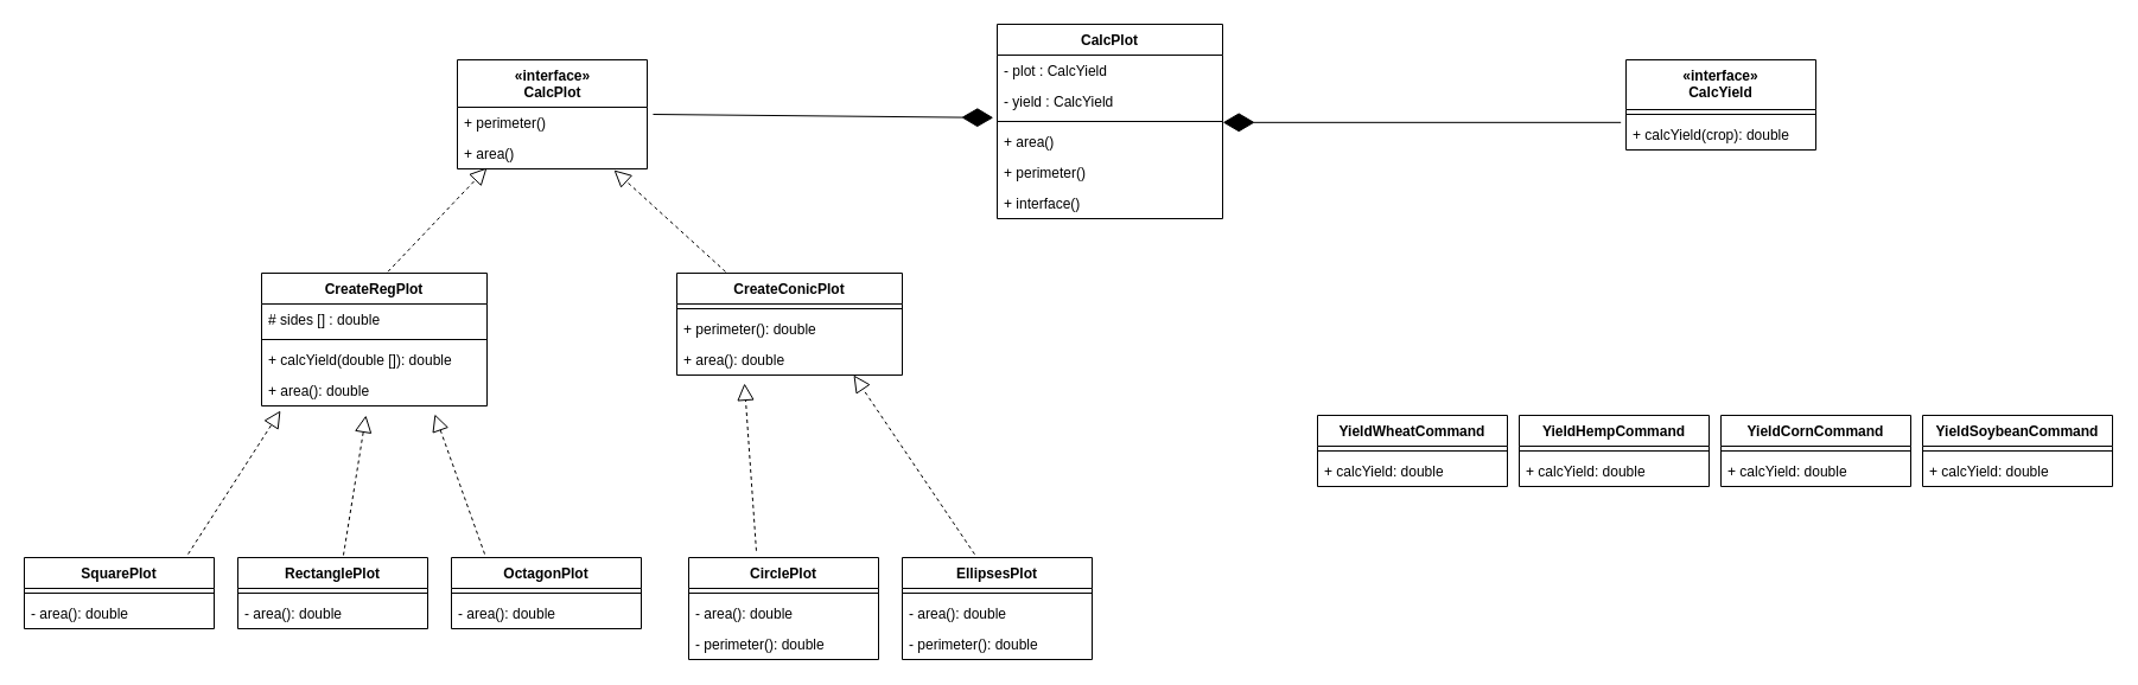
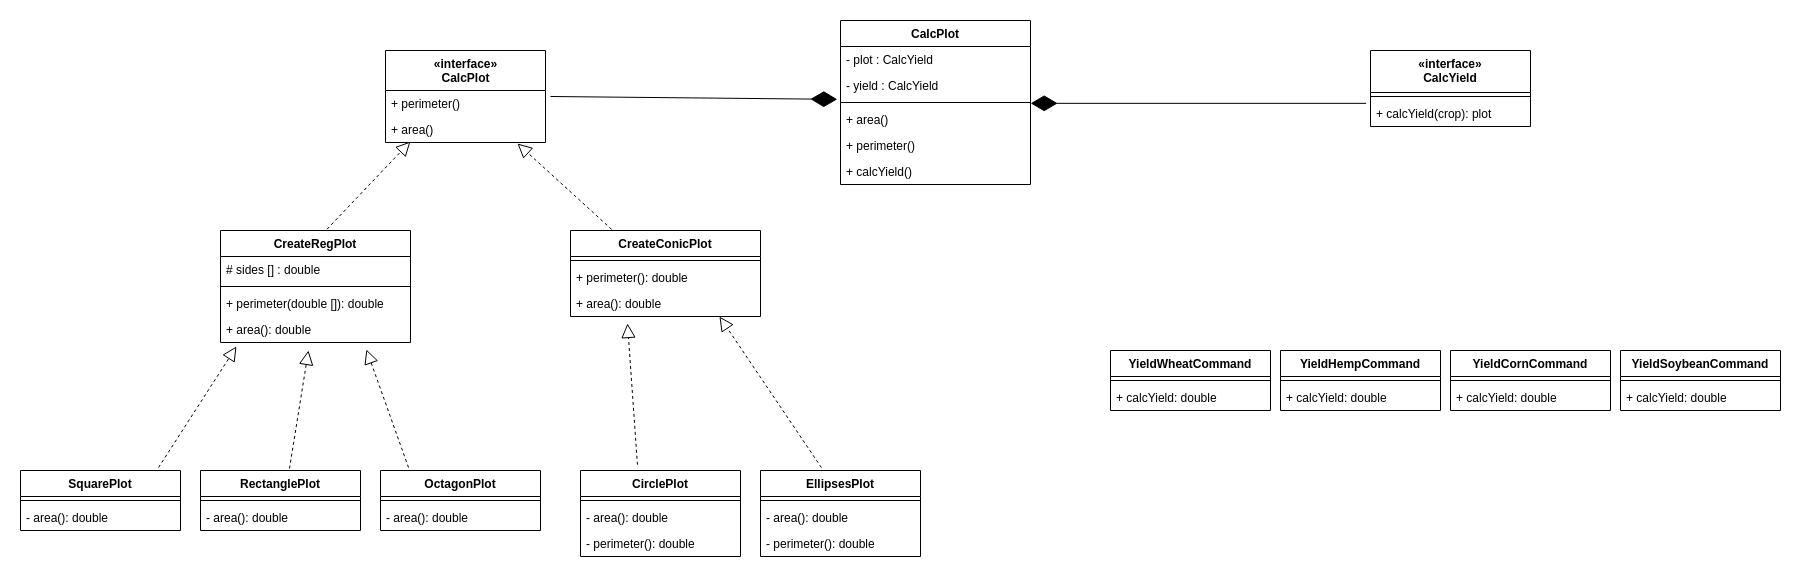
  <mxCell id="0" />
  <mxCell id="1" parent="0" />
  <mxCell id="2" value="«interface»&lt;br&gt;&lt;b&gt;CalcPlot&lt;/b&gt;" style="swimlane;fontStyle=1;align=center;verticalAlign=top;childLayout=stackLayout;horizontal=1;startSize=40;horizontalStack=0;resizeParent=1;resizeParentMax=0;resizeLast=0;collapsible=1;marginBottom=0;html=1;collapsible=1;swimlaneLine=1;" vertex="1" parent="1"><mxGeometry x="385" y="50" width="160" height="92" as="geometry" /></mxCell>
  <mxCell id="3" value="+ perimeter()" style="text;strokeColor=none;fillColor=none;align=left;verticalAlign=top;spacingLeft=4;spacingRight=4;overflow=hidden;rotatable=0;points=[[0,0.5],[1,0.5]];portConstraint=eastwest;" vertex="1" parent="2"><mxGeometry y="40" width="160" height="26" as="geometry" /></mxCell>
  <mxCell id="4" value="+ area()" style="text;strokeColor=none;fillColor=none;align=left;verticalAlign=top;spacingLeft=4;spacingRight=4;overflow=hidden;rotatable=0;points=[[0,0.5],[1,0.5]];portConstraint=eastwest;" vertex="1" parent="2"><mxGeometry y="66" width="160" height="26" as="geometry" /></mxCell>
  <mxCell id="5" value="CreateRegPlot" style="swimlane;fontStyle=1;align=center;verticalAlign=top;childLayout=stackLayout;horizontal=1;startSize=26;horizontalStack=0;resizeParent=1;resizeParentMax=0;resizeLast=0;collapsible=1;marginBottom=0;" vertex="1" parent="1"><mxGeometry x="220" y="230" width="190" height="112" as="geometry" /></mxCell>
  <mxCell id="6" value="# sides [] : double" style="text;strokeColor=none;fillColor=none;align=left;verticalAlign=top;spacingLeft=4;spacingRight=4;overflow=hidden;rotatable=0;points=[[0,0.5],[1,0.5]];portConstraint=eastwest;" vertex="1" parent="5"><mxGeometry y="26" width="190" height="26" as="geometry" /></mxCell>
  <mxCell id="7" value="" style="line;strokeWidth=1;fillColor=none;align=left;verticalAlign=middle;spacingTop=-1;spacingLeft=3;spacingRight=3;rotatable=0;labelPosition=right;points=[];portConstraint=eastwest;" vertex="1" parent="5"><mxGeometry y="52" width="190" height="8" as="geometry" /></mxCell>
- <mxCell id="8" value="+ calcYield(double []): double" style="text;strokeColor=none;fillColor=none;align=left;verticalAlign=top;spacingLeft=4;spacingRight=4;overflow=hidden;rotatable=0;points=[[0,0.5],[1,0.5]];portConstraint=eastwest;" vertex="1" parent="5"><mxGeometry y="60" width="190" height="26" as="geometry" /></mxCell>
+ <mxCell id="8" value="+ perimeter(double []): double" style="text;strokeColor=none;fillColor=none;align=left;verticalAlign=top;spacingLeft=4;spacingRight=4;overflow=hidden;rotatable=0;points=[[0,0.5],[1,0.5]];portConstraint=eastwest;" vertex="1" parent="5"><mxGeometry y="60" width="190" height="26" as="geometry" /></mxCell>
  <mxCell id="9" value="+ area(): double" style="text;strokeColor=none;fillColor=none;align=left;verticalAlign=top;spacingLeft=4;spacingRight=4;overflow=hidden;rotatable=0;points=[[0,0.5],[1,0.5]];portConstraint=eastwest;" vertex="1" parent="5"><mxGeometry y="86" width="190" height="26" as="geometry" /></mxCell>
  <mxCell id="10" value="«interface»&#10;CalcYield" style="swimlane;fontStyle=1;align=center;verticalAlign=top;childLayout=stackLayout;horizontal=1;startSize=42;horizontalStack=0;resizeParent=1;resizeParentMax=0;resizeLast=0;collapsible=1;marginBottom=0;" vertex="1" parent="1"><mxGeometry x="1370" y="50" width="160" height="76" as="geometry" /></mxCell>
  <mxCell id="11" value="" style="line;strokeWidth=1;fillColor=none;align=left;verticalAlign=middle;spacingTop=-1;spacingLeft=3;spacingRight=3;rotatable=0;labelPosition=right;points=[];portConstraint=eastwest;" vertex="1" parent="10"><mxGeometry y="42" width="160" height="8" as="geometry" /></mxCell>
- <mxCell id="12" value="+ calcYield(crop): double" style="text;strokeColor=none;fillColor=none;align=left;verticalAlign=top;spacingLeft=4;spacingRight=4;overflow=hidden;rotatable=0;points=[[0,0.5],[1,0.5]];portConstraint=eastwest;" vertex="1" parent="10"><mxGeometry y="50" width="160" height="26" as="geometry" /></mxCell>
+ <mxCell id="12" value="+ calcYield(crop): plot" style="text;strokeColor=none;fillColor=none;align=left;verticalAlign=top;spacingLeft=4;spacingRight=4;overflow=hidden;rotatable=0;points=[[0,0.5],[1,0.5]];portConstraint=eastwest;" vertex="1" parent="10"><mxGeometry y="50" width="160" height="26" as="geometry" /></mxCell>
  <mxCell id="13" value="" style="endArrow=block;dashed=1;endFill=0;endSize=12;html=1;exitX=0.561;exitY=-0.012;exitDx=0;exitDy=0;exitPerimeter=0;entryX=0.156;entryY=0.962;entryDx=0;entryDy=0;entryPerimeter=0;" edge="1" parent="1" source="5" target="4"><mxGeometry width="160" relative="1" as="geometry"><mxPoint x="595" y="186" as="sourcePoint" /><mxPoint x="260" y="147" as="targetPoint" /></mxGeometry></mxCell>
  <mxCell id="14" value="SquarePlot" style="swimlane;fontStyle=1;align=center;verticalAlign=top;childLayout=stackLayout;horizontal=1;startSize=26;horizontalStack=0;resizeParent=1;resizeParentMax=0;resizeLast=0;collapsible=1;marginBottom=0;" vertex="1" parent="1"><mxGeometry x="20" y="470" width="160" height="60" as="geometry" /></mxCell>
  <mxCell id="15" value="" style="line;strokeWidth=1;fillColor=none;align=left;verticalAlign=middle;spacingTop=-1;spacingLeft=3;spacingRight=3;rotatable=0;labelPosition=right;points=[];portConstraint=eastwest;" vertex="1" parent="14"><mxGeometry y="26" width="160" height="8" as="geometry" /></mxCell>
  <mxCell id="16" value="- area(): double" style="text;strokeColor=none;fillColor=none;align=left;verticalAlign=top;spacingLeft=4;spacingRight=4;overflow=hidden;rotatable=0;points=[[0,0.5],[1,0.5]];portConstraint=eastwest;" vertex="1" parent="14"><mxGeometry y="34" width="160" height="26" as="geometry" /></mxCell>
  <mxCell id="17" value="RectanglePlot" style="swimlane;fontStyle=1;align=center;verticalAlign=top;childLayout=stackLayout;horizontal=1;startSize=26;horizontalStack=0;resizeParent=1;resizeParentMax=0;resizeLast=0;collapsible=1;marginBottom=0;" vertex="1" parent="1"><mxGeometry x="200" y="470" width="160" height="60" as="geometry" /></mxCell>
  <mxCell id="18" value="" style="line;strokeWidth=1;fillColor=none;align=left;verticalAlign=middle;spacingTop=-1;spacingLeft=3;spacingRight=3;rotatable=0;labelPosition=right;points=[];portConstraint=eastwest;" vertex="1" parent="17"><mxGeometry y="26" width="160" height="8" as="geometry" /></mxCell>
  <mxCell id="19" value="- area(): double" style="text;strokeColor=none;fillColor=none;align=left;verticalAlign=top;spacingLeft=4;spacingRight=4;overflow=hidden;rotatable=0;points=[[0,0.5],[1,0.5]];portConstraint=eastwest;" vertex="1" parent="17"><mxGeometry y="34" width="160" height="26" as="geometry" /></mxCell>
  <mxCell id="20" value="CirclePlot" style="swimlane;fontStyle=1;align=center;verticalAlign=top;childLayout=stackLayout;horizontal=1;startSize=26;horizontalStack=0;resizeParent=1;resizeParentMax=0;resizeLast=0;collapsible=1;marginBottom=0;" vertex="1" parent="1"><mxGeometry x="580" y="470" width="160" height="86" as="geometry" /></mxCell>
  <mxCell id="21" value="" style="line;strokeWidth=1;fillColor=none;align=left;verticalAlign=middle;spacingTop=-1;spacingLeft=3;spacingRight=3;rotatable=0;labelPosition=right;points=[];portConstraint=eastwest;" vertex="1" parent="20"><mxGeometry y="26" width="160" height="8" as="geometry" /></mxCell>
  <mxCell id="22" value="- area(): double" style="text;strokeColor=none;fillColor=none;align=left;verticalAlign=top;spacingLeft=4;spacingRight=4;overflow=hidden;rotatable=0;points=[[0,0.5],[1,0.5]];portConstraint=eastwest;" vertex="1" parent="20"><mxGeometry y="34" width="160" height="26" as="geometry" /></mxCell>
  <mxCell id="23" value="- perimeter(): double" style="text;strokeColor=none;fillColor=none;align=left;verticalAlign=top;spacingLeft=4;spacingRight=4;overflow=hidden;rotatable=0;points=[[0,0.5],[1,0.5]];portConstraint=eastwest;" vertex="1" parent="20"><mxGeometry y="60" width="160" height="26" as="geometry" /></mxCell>
  <mxCell id="24" value="EllipsesPlot" style="swimlane;fontStyle=1;align=center;verticalAlign=top;childLayout=stackLayout;horizontal=1;startSize=26;horizontalStack=0;resizeParent=1;resizeParentMax=0;resizeLast=0;collapsible=1;marginBottom=0;" vertex="1" parent="1"><mxGeometry x="760" y="470" width="160" height="86" as="geometry" /></mxCell>
  <mxCell id="25" value="" style="line;strokeWidth=1;fillColor=none;align=left;verticalAlign=middle;spacingTop=-1;spacingLeft=3;spacingRight=3;rotatable=0;labelPosition=right;points=[];portConstraint=eastwest;" vertex="1" parent="24"><mxGeometry y="26" width="160" height="8" as="geometry" /></mxCell>
  <mxCell id="26" value="- area(): double" style="text;strokeColor=none;fillColor=none;align=left;verticalAlign=top;spacingLeft=4;spacingRight=4;overflow=hidden;rotatable=0;points=[[0,0.5],[1,0.5]];portConstraint=eastwest;" vertex="1" parent="24"><mxGeometry y="34" width="160" height="26" as="geometry" /></mxCell>
  <mxCell id="27" value="- perimeter(): double" style="text;strokeColor=none;fillColor=none;align=left;verticalAlign=top;spacingLeft=4;spacingRight=4;overflow=hidden;rotatable=0;points=[[0,0.5],[1,0.5]];portConstraint=eastwest;" vertex="1" parent="24"><mxGeometry y="60" width="160" height="26" as="geometry" /></mxCell>
  <mxCell id="28" value="OctagonPlot" style="swimlane;fontStyle=1;align=center;verticalAlign=top;childLayout=stackLayout;horizontal=1;startSize=26;horizontalStack=0;resizeParent=1;resizeParentMax=0;resizeLast=0;collapsible=1;marginBottom=0;" vertex="1" parent="1"><mxGeometry x="380" y="470" width="160" height="60" as="geometry" /></mxCell>
  <mxCell id="29" value="" style="line;strokeWidth=1;fillColor=none;align=left;verticalAlign=middle;spacingTop=-1;spacingLeft=3;spacingRight=3;rotatable=0;labelPosition=right;points=[];portConstraint=eastwest;" vertex="1" parent="28"><mxGeometry y="26" width="160" height="8" as="geometry" /></mxCell>
  <mxCell id="30" value="- area(): double" style="text;strokeColor=none;fillColor=none;align=left;verticalAlign=top;spacingLeft=4;spacingRight=4;overflow=hidden;rotatable=0;points=[[0,0.5],[1,0.5]];portConstraint=eastwest;" vertex="1" parent="28"><mxGeometry y="34" width="160" height="26" as="geometry" /></mxCell>
  <mxCell id="31" value="CreateConicPlot" style="swimlane;fontStyle=1;align=center;verticalAlign=top;childLayout=stackLayout;horizontal=1;startSize=26;horizontalStack=0;resizeParent=1;resizeParentMax=0;resizeLast=0;collapsible=1;marginBottom=0;" vertex="1" parent="1"><mxGeometry x="570" y="230" width="190" height="86" as="geometry" /></mxCell>
  <mxCell id="32" value="" style="line;strokeWidth=1;fillColor=none;align=left;verticalAlign=middle;spacingTop=-1;spacingLeft=3;spacingRight=3;rotatable=0;labelPosition=right;points=[];portConstraint=eastwest;" vertex="1" parent="31"><mxGeometry y="26" width="190" height="8" as="geometry" /></mxCell>
  <mxCell id="33" value="+ perimeter(): double" style="text;strokeColor=none;fillColor=none;align=left;verticalAlign=top;spacingLeft=4;spacingRight=4;overflow=hidden;rotatable=0;points=[[0,0.5],[1,0.5]];portConstraint=eastwest;" vertex="1" parent="31"><mxGeometry y="34" width="190" height="26" as="geometry" /></mxCell>
  <mxCell id="34" value="+ area(): double" style="text;strokeColor=none;fillColor=none;align=left;verticalAlign=top;spacingLeft=4;spacingRight=4;overflow=hidden;rotatable=0;points=[[0,0.5],[1,0.5]];portConstraint=eastwest;" vertex="1" parent="31"><mxGeometry y="60" width="190" height="26" as="geometry" /></mxCell>
  <mxCell id="35" value="" style="endArrow=block;dashed=1;endFill=0;endSize=12;html=1;exitX=0.216;exitY=-0.014;exitDx=0;exitDy=0;exitPerimeter=0;entryX=0.825;entryY=1.038;entryDx=0;entryDy=0;entryPerimeter=0;" edge="1" parent="1" source="31" target="4"><mxGeometry width="160" relative="1" as="geometry"><mxPoint x="336.59" y="238.344" as="sourcePoint" /><mxPoint x="680" y="140" as="targetPoint" /></mxGeometry></mxCell>
  <mxCell id="36" value="" style="endArrow=block;dashed=1;endFill=0;endSize=12;html=1;exitX=0.863;exitY=-0.05;exitDx=0;exitDy=0;exitPerimeter=0;entryX=0.084;entryY=1.154;entryDx=0;entryDy=0;entryPerimeter=0;" edge="1" parent="1" source="14" target="9"><mxGeometry width="160" relative="1" as="geometry"><mxPoint x="96.59" y="455.344" as="sourcePoint" /><mxPoint x="179.96" y="368.012" as="targetPoint" /></mxGeometry></mxCell>
  <mxCell id="37" value="" style="endArrow=block;dashed=1;endFill=0;endSize=12;html=1;exitX=0.556;exitY=-0.033;exitDx=0;exitDy=0;exitPerimeter=0;entryX=0.463;entryY=1.308;entryDx=0;entryDy=0;entryPerimeter=0;" edge="1" parent="1" source="17" target="9"><mxGeometry width="160" relative="1" as="geometry"><mxPoint x="168.08" y="477" as="sourcePoint" /><mxPoint x="245.96" y="382.004" as="targetPoint" /></mxGeometry></mxCell>
  <mxCell id="38" value="" style="endArrow=block;dashed=1;endFill=0;endSize=12;html=1;exitX=0.175;exitY=-0.05;exitDx=0;exitDy=0;exitPerimeter=0;entryX=0.768;entryY=1.269;entryDx=0;entryDy=0;entryPerimeter=0;" edge="1" parent="1" source="28" target="9"><mxGeometry width="160" relative="1" as="geometry"><mxPoint x="318.96" y="478.02" as="sourcePoint" /><mxPoint x="317.97" y="386.008" as="targetPoint" /></mxGeometry></mxCell>
  <mxCell id="39" value="" style="endArrow=block;dashed=1;endFill=0;endSize=12;html=1;exitX=0.356;exitY=-0.067;exitDx=0;exitDy=0;exitPerimeter=0;entryX=0.3;entryY=1.269;entryDx=0;entryDy=0;entryPerimeter=0;" edge="1" parent="1" source="20" target="34"><mxGeometry width="160" relative="1" as="geometry"><mxPoint x="458" y="477" as="sourcePoint" /><mxPoint x="375.92" y="384.994" as="targetPoint" /></mxGeometry></mxCell>
  <mxCell id="40" value="" style="endArrow=block;dashed=1;endFill=0;endSize=12;html=1;exitX=0.381;exitY=-0.033;exitDx=0;exitDy=0;exitPerimeter=0;entryX=0.784;entryY=1;entryDx=0;entryDy=0;entryPerimeter=0;" edge="1" parent="1" source="24" target="34"><mxGeometry width="160" relative="1" as="geometry"><mxPoint x="706.96" y="475.98" as="sourcePoint" /><mxPoint x="637" y="358.994" as="targetPoint" /></mxGeometry></mxCell>
  <mxCell id="41" value="YieldSoybeanCommand" style="swimlane;fontStyle=1;align=center;verticalAlign=top;childLayout=stackLayout;horizontal=1;startSize=26;horizontalStack=0;resizeParent=1;resizeParentMax=0;resizeLast=0;collapsible=1;marginBottom=0;" vertex="1" parent="1"><mxGeometry x="1620" y="350" width="160" height="60" as="geometry" /></mxCell>
  <mxCell id="42" value="" style="line;strokeWidth=1;fillColor=none;align=left;verticalAlign=middle;spacingTop=-1;spacingLeft=3;spacingRight=3;rotatable=0;labelPosition=right;points=[];portConstraint=eastwest;" vertex="1" parent="41"><mxGeometry y="26" width="160" height="8" as="geometry" /></mxCell>
  <mxCell id="43" value="+ calcYield: double" style="text;strokeColor=none;fillColor=none;align=left;verticalAlign=top;spacingLeft=4;spacingRight=4;overflow=hidden;rotatable=0;points=[[0,0.5],[1,0.5]];portConstraint=eastwest;" vertex="1" parent="41"><mxGeometry y="34" width="160" height="26" as="geometry" /></mxCell>
  <mxCell id="44" value="YieldCornCommand" style="swimlane;fontStyle=1;align=center;verticalAlign=top;childLayout=stackLayout;horizontal=1;startSize=26;horizontalStack=0;resizeParent=1;resizeParentMax=0;resizeLast=0;collapsible=1;marginBottom=0;" vertex="1" parent="1"><mxGeometry x="1450" y="350" width="160" height="60" as="geometry" /></mxCell>
  <mxCell id="45" value="" style="line;strokeWidth=1;fillColor=none;align=left;verticalAlign=middle;spacingTop=-1;spacingLeft=3;spacingRight=3;rotatable=0;labelPosition=right;points=[];portConstraint=eastwest;" vertex="1" parent="44"><mxGeometry y="26" width="160" height="8" as="geometry" /></mxCell>
  <mxCell id="46" value="+ calcYield: double" style="text;strokeColor=none;fillColor=none;align=left;verticalAlign=top;spacingLeft=4;spacingRight=4;overflow=hidden;rotatable=0;points=[[0,0.5],[1,0.5]];portConstraint=eastwest;" vertex="1" parent="44"><mxGeometry y="34" width="160" height="26" as="geometry" /></mxCell>
  <mxCell id="47" value="YieldHempCommand" style="swimlane;fontStyle=1;align=center;verticalAlign=top;childLayout=stackLayout;horizontal=1;startSize=26;horizontalStack=0;resizeParent=1;resizeParentMax=0;resizeLast=0;collapsible=1;marginBottom=0;" vertex="1" parent="1"><mxGeometry x="1280" y="350" width="160" height="60" as="geometry" /></mxCell>
  <mxCell id="48" value="" style="line;strokeWidth=1;fillColor=none;align=left;verticalAlign=middle;spacingTop=-1;spacingLeft=3;spacingRight=3;rotatable=0;labelPosition=right;points=[];portConstraint=eastwest;" vertex="1" parent="47"><mxGeometry y="26" width="160" height="8" as="geometry" /></mxCell>
  <mxCell id="49" value="+ calcYield: double" style="text;strokeColor=none;fillColor=none;align=left;verticalAlign=top;spacingLeft=4;spacingRight=4;overflow=hidden;rotatable=0;points=[[0,0.5],[1,0.5]];portConstraint=eastwest;" vertex="1" parent="47"><mxGeometry y="34" width="160" height="26" as="geometry" /></mxCell>
  <mxCell id="50" value="YieldWheatCommand" style="swimlane;fontStyle=1;align=center;verticalAlign=top;childLayout=stackLayout;horizontal=1;startSize=26;horizontalStack=0;resizeParent=1;resizeParentMax=0;resizeLast=0;collapsible=1;marginBottom=0;" vertex="1" parent="1"><mxGeometry x="1110" y="350" width="160" height="60" as="geometry" /></mxCell>
  <mxCell id="51" value="" style="line;strokeWidth=1;fillColor=none;align=left;verticalAlign=middle;spacingTop=-1;spacingLeft=3;spacingRight=3;rotatable=0;labelPosition=right;points=[];portConstraint=eastwest;" vertex="1" parent="50"><mxGeometry y="26" width="160" height="8" as="geometry" /></mxCell>
  <mxCell id="52" value="+ calcYield: double" style="text;strokeColor=none;fillColor=none;align=left;verticalAlign=top;spacingLeft=4;spacingRight=4;overflow=hidden;rotatable=0;points=[[0,0.5],[1,0.5]];portConstraint=eastwest;" vertex="1" parent="50"><mxGeometry y="34" width="160" height="26" as="geometry" /></mxCell>
  <mxCell id="53" value="CalcPlot" style="swimlane;fontStyle=1;align=center;verticalAlign=top;childLayout=stackLayout;horizontal=1;startSize=26;horizontalStack=0;resizeParent=1;resizeParentMax=0;resizeLast=0;collapsible=1;marginBottom=0;" vertex="1" parent="1"><mxGeometry x="840" y="20" width="190" height="164" as="geometry" /></mxCell>
  <mxCell id="54" value="- plot : CalcYield" style="text;strokeColor=none;fillColor=none;align=left;verticalAlign=top;spacingLeft=4;spacingRight=4;overflow=hidden;rotatable=0;points=[[0,0.5],[1,0.5]];portConstraint=eastwest;" vertex="1" parent="53"><mxGeometry y="26" width="190" height="26" as="geometry" /></mxCell>
  <mxCell id="55" value="- yield : CalcYield" style="text;strokeColor=none;fillColor=none;align=left;verticalAlign=top;spacingLeft=4;spacingRight=4;overflow=hidden;rotatable=0;points=[[0,0.5],[1,0.5]];portConstraint=eastwest;" vertex="1" parent="53"><mxGeometry y="52" width="190" height="26" as="geometry" /></mxCell>
  <mxCell id="56" value="" style="line;strokeWidth=1;fillColor=none;align=left;verticalAlign=middle;spacingTop=-1;spacingLeft=3;spacingRight=3;rotatable=0;labelPosition=right;points=[];portConstraint=eastwest;" vertex="1" parent="53"><mxGeometry y="78" width="190" height="8" as="geometry" /></mxCell>
  <mxCell id="57" value="+ area()" style="text;strokeColor=none;fillColor=none;align=left;verticalAlign=top;spacingLeft=4;spacingRight=4;overflow=hidden;rotatable=0;points=[[0,0.5],[1,0.5]];portConstraint=eastwest;" vertex="1" parent="53"><mxGeometry y="86" width="190" height="26" as="geometry" /></mxCell>
  <mxCell id="58" value="+ perimeter()" style="text;strokeColor=none;fillColor=none;align=left;verticalAlign=top;spacingLeft=4;spacingRight=4;overflow=hidden;rotatable=0;points=[[0,0.5],[1,0.5]];portConstraint=eastwest;" vertex="1" parent="53"><mxGeometry y="112" width="190" height="26" as="geometry" /></mxCell>
- <mxCell id="59" value="+ interface()" style="text;strokeColor=none;fillColor=none;align=left;verticalAlign=top;spacingLeft=4;spacingRight=4;overflow=hidden;rotatable=0;points=[[0,0.5],[1,0.5]];portConstraint=eastwest;" vertex="1" parent="53"><mxGeometry y="138" width="190" height="26" as="geometry" /></mxCell>
+ <mxCell id="59" value="+ calcYield()" style="text;strokeColor=none;fillColor=none;align=left;verticalAlign=top;spacingLeft=4;spacingRight=4;overflow=hidden;rotatable=0;points=[[0,0.5],[1,0.5]];portConstraint=eastwest;" vertex="1" parent="53"><mxGeometry y="138" width="190" height="26" as="geometry" /></mxCell>
  <mxCell id="60" value="" style="endArrow=diamondThin;endFill=1;endSize=24;html=1;exitX=1.031;exitY=0.231;exitDx=0;exitDy=0;exitPerimeter=0;entryX=-0.017;entryY=1.032;entryDx=0;entryDy=0;entryPerimeter=0;" edge="1" parent="1" source="3" target="55"><mxGeometry width="160" relative="1" as="geometry"><mxPoint x="585" y="96" as="sourcePoint" /><mxPoint x="745" y="96" as="targetPoint" /></mxGeometry></mxCell>
  <mxCell id="61" value="" style="endArrow=diamondThin;endFill=1;endSize=24;html=1;exitX=-0.027;exitY=0.109;exitDx=0;exitDy=0;exitPerimeter=0;entryX=1.001;entryY=-0.122;entryDx=0;entryDy=0;entryPerimeter=0;" edge="1" parent="1" source="12" target="57"><mxGeometry width="160" relative="1" as="geometry"><mxPoint x="1039.96" y="-119.994" as="sourcePoint" /><mxPoint x="1326.77" y="-117.168" as="targetPoint" /></mxGeometry></mxCell>
